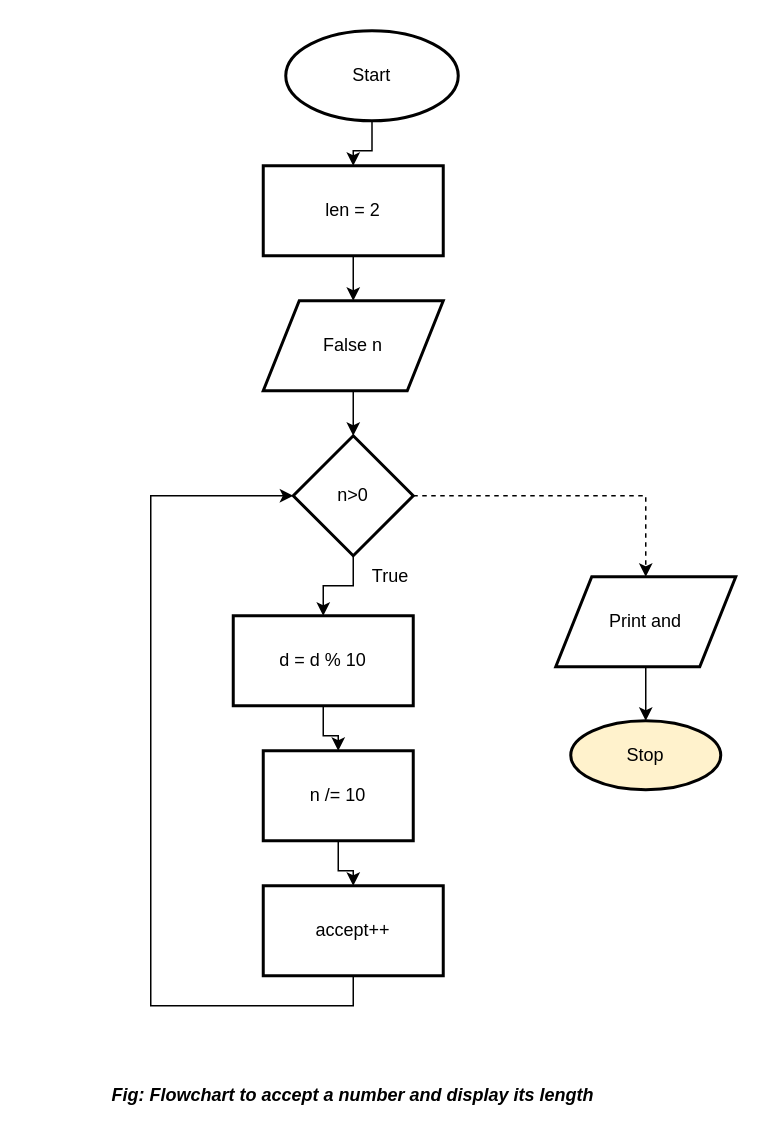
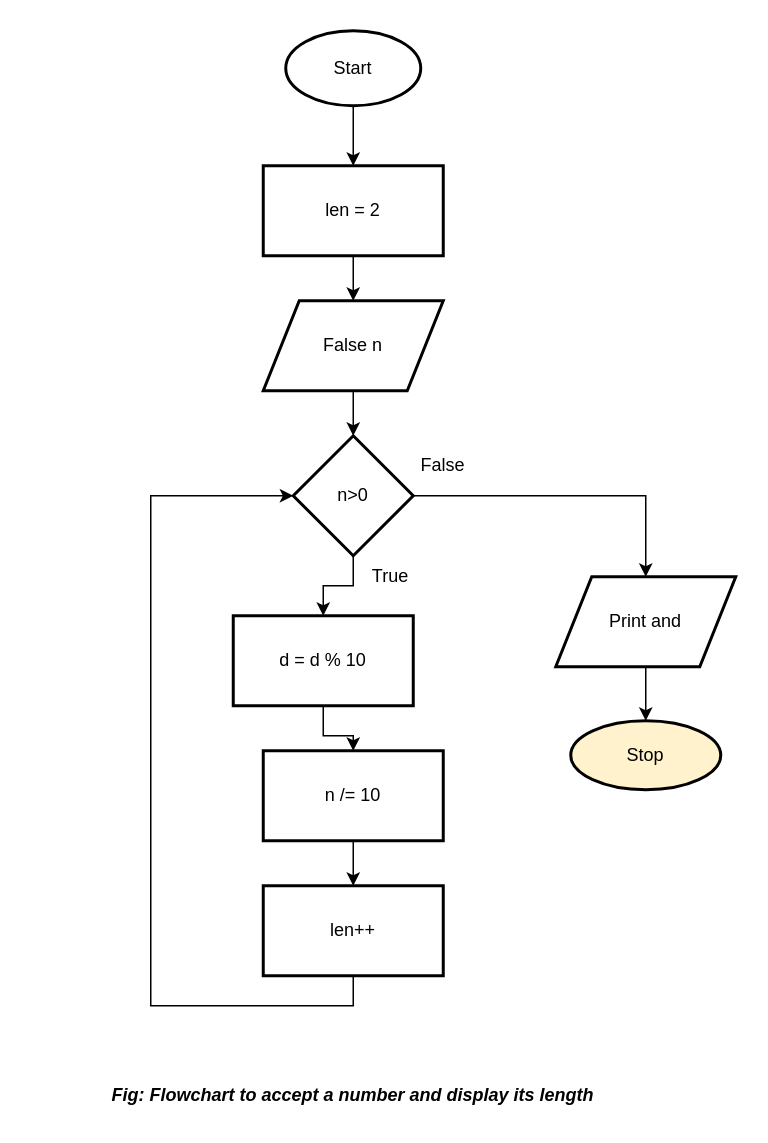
  <mxCell id="0" />
  <mxCell id="1" parent="0" />
  <mxCell id="2" value="" style="edgeStyle=orthogonalEdgeStyle;rounded=0;orthogonalLoop=1;jettySize=auto;html=1;" edge="1" parent="1" source="3" target="5"><mxGeometry relative="1" as="geometry" /></mxCell>
- <mxCell id="3" value="Start" style="strokeWidth=2;html=1;shape=mxgraph.flowchart.start_1;whiteSpace=wrap;" vertex="1" parent="1"><mxGeometry x="190" y="20" width="115" height="60" as="geometry" /></mxCell>
+ <mxCell id="3" value="Start" style="strokeWidth=2;html=1;shape=mxgraph.flowchart.start_1;whiteSpace=wrap;" vertex="1" parent="1"><mxGeometry x="190" y="20" width="90" height="50" as="geometry" /></mxCell>
  <mxCell id="4" value="" style="edgeStyle=orthogonalEdgeStyle;rounded=0;orthogonalLoop=1;jettySize=auto;html=1;" edge="1" parent="1" source="5" target="7"><mxGeometry relative="1" as="geometry" /></mxCell>
  <mxCell id="5" value="len = 2" style="whiteSpace=wrap;html=1;strokeWidth=2;" vertex="1" parent="1"><mxGeometry x="175" y="110" width="120" height="60" as="geometry" /></mxCell>
  <mxCell id="6" value="" style="edgeStyle=orthogonalEdgeStyle;rounded=0;orthogonalLoop=1;jettySize=auto;html=1;" edge="1" parent="1" source="7" target="10"><mxGeometry relative="1" as="geometry" /></mxCell>
  <mxCell id="7" value="False n" style="shape=parallelogram;perimeter=parallelogramPerimeter;whiteSpace=wrap;html=1;strokeWidth=2;" vertex="1" parent="1"><mxGeometry x="175" y="200" width="120" height="60" as="geometry" /></mxCell>
  <mxCell id="8" value="" style="edgeStyle=orthogonalEdgeStyle;rounded=0;orthogonalLoop=1;jettySize=auto;html=1;" edge="1" parent="1" source="10" target="12"><mxGeometry relative="1" as="geometry" /></mxCell>
- <mxCell id="9" value="" style="edgeStyle=orthogonalEdgeStyle;rounded=0;orthogonalLoop=1;jettySize=auto;html=1;dashed=1;" edge="1" parent="1" source="10" target="19"><mxGeometry relative="1" as="geometry" /></mxCell>
+ <mxCell id="9" value="" style="edgeStyle=orthogonalEdgeStyle;rounded=0;orthogonalLoop=1;jettySize=auto;html=1;" edge="1" parent="1" source="10" target="19"><mxGeometry relative="1" as="geometry" /></mxCell>
  <mxCell id="10" value="n&amp;gt;0" style="rhombus;whiteSpace=wrap;html=1;strokeWidth=2;" vertex="1" parent="1"><mxGeometry x="195" y="290" width="80" height="80" as="geometry" /></mxCell>
  <mxCell id="11" value="" style="edgeStyle=orthogonalEdgeStyle;rounded=0;orthogonalLoop=1;jettySize=auto;html=1;" edge="1" parent="1" source="12" target="14"><mxGeometry relative="1" as="geometry" /></mxCell>
  <mxCell id="12" value="d = d % 10" style="whiteSpace=wrap;html=1;strokeWidth=2;" vertex="1" parent="1"><mxGeometry x="155" y="410" width="120" height="60" as="geometry" /></mxCell>
  <mxCell id="13" value="" style="edgeStyle=orthogonalEdgeStyle;rounded=0;orthogonalLoop=1;jettySize=auto;html=1;" edge="1" parent="1" source="14" target="16"><mxGeometry relative="1" as="geometry" /></mxCell>
- <mxCell id="14" value="n /= 10" style="whiteSpace=wrap;html=1;strokeWidth=2;" vertex="1" parent="1"><mxGeometry x="175" y="500" width="100" height="60" as="geometry" /></mxCell>
+ <mxCell id="14" value="n /= 10" style="whiteSpace=wrap;html=1;strokeWidth=2;" vertex="1" parent="1"><mxGeometry x="175" y="500" width="120" height="60" as="geometry" /></mxCell>
  <mxCell id="15" style="edgeStyle=orthogonalEdgeStyle;rounded=0;orthogonalLoop=1;jettySize=auto;html=1;exitX=0.5;exitY=1;exitDx=0;exitDy=0;entryX=0;entryY=0.5;entryDx=0;entryDy=0;" edge="1" parent="1" source="16" target="10"><mxGeometry relative="1" as="geometry"><Array as="points"><mxPoint x="235" y="670" /><mxPoint x="100" y="670" /><mxPoint x="100" y="330" /></Array></mxGeometry></mxCell>
- <mxCell id="16" value="accept++" style="whiteSpace=wrap;html=1;strokeWidth=2;" vertex="1" parent="1"><mxGeometry x="175" y="590" width="120" height="60" as="geometry" /></mxCell>
+ <mxCell id="16" value="len++" style="whiteSpace=wrap;html=1;strokeWidth=2;" vertex="1" parent="1"><mxGeometry x="175" y="590" width="120" height="60" as="geometry" /></mxCell>
  <mxCell id="17" value="True" style="text;html=1;strokeColor=none;fillColor=none;align=center;verticalAlign=middle;whiteSpace=wrap;rounded=0;" vertex="1" parent="1"><mxGeometry x="240" y="374" width="40" height="20" as="geometry" /></mxCell>
  <mxCell id="18" value="" style="edgeStyle=orthogonalEdgeStyle;rounded=0;orthogonalLoop=1;jettySize=auto;html=1;" edge="1" parent="1" source="19" target="20"><mxGeometry relative="1" as="geometry" /></mxCell>
  <mxCell id="19" value="Print and" style="shape=parallelogram;perimeter=parallelogramPerimeter;whiteSpace=wrap;html=1;strokeWidth=2;" vertex="1" parent="1"><mxGeometry x="370" y="384" width="120" height="60" as="geometry" /></mxCell>
  <mxCell id="20" value="Stop" style="ellipse;whiteSpace=wrap;html=1;strokeWidth=2;fillColor=#fff2cc;" vertex="1" parent="1"><mxGeometry x="380" y="480" width="100" height="46" as="geometry" /></mxCell>
+ <mxCell id="21" value="False" style="text;html=1;strokeColor=none;fillColor=none;align=center;verticalAlign=middle;whiteSpace=wrap;rounded=0;" vertex="1" parent="1"><mxGeometry x="275" y="300" width="40" height="20" as="geometry" /></mxCell>
  <mxCell id="22" value="&lt;b&gt;&lt;i&gt;Fig: Flowchart to accept a number and display its length&lt;/i&gt;&lt;/b&gt;" style="text;html=1;strokeColor=none;fillColor=none;align=center;verticalAlign=middle;whiteSpace=wrap;rounded=0;" vertex="1" parent="1"><mxGeometry x="20" y="720" width="430" height="20" as="geometry" /></mxCell>
